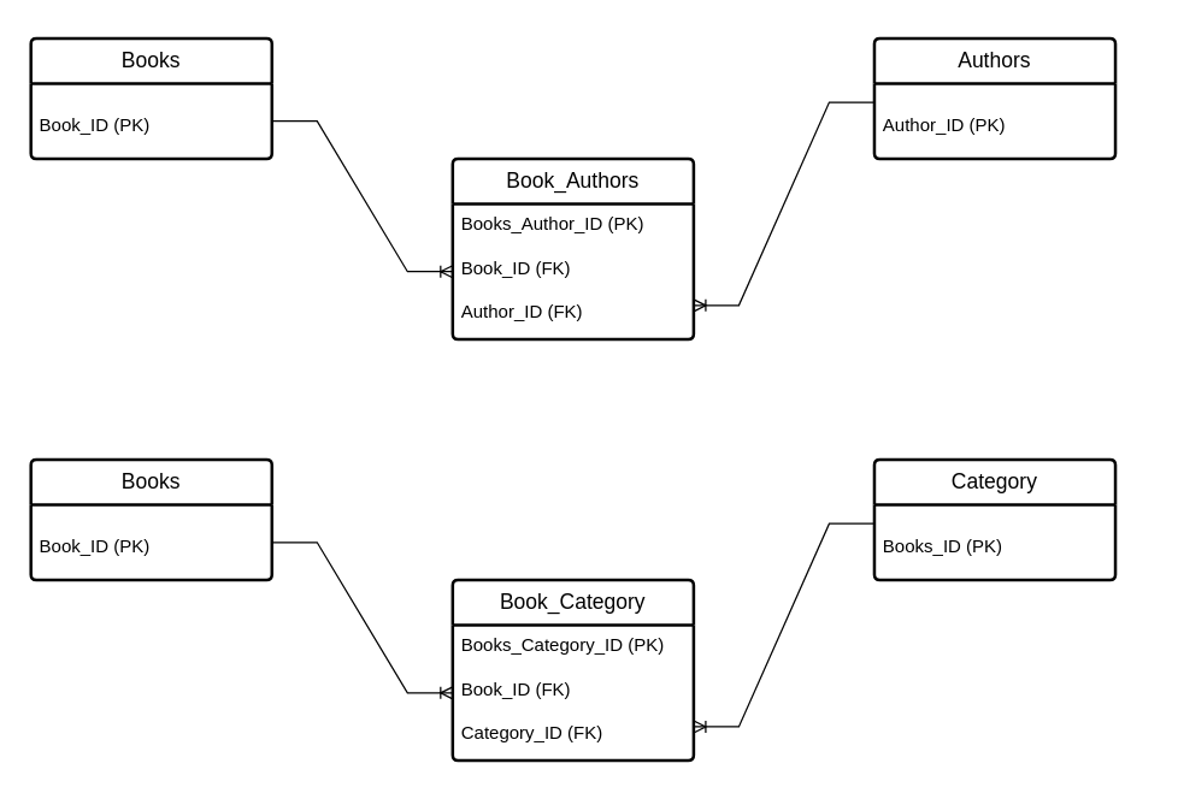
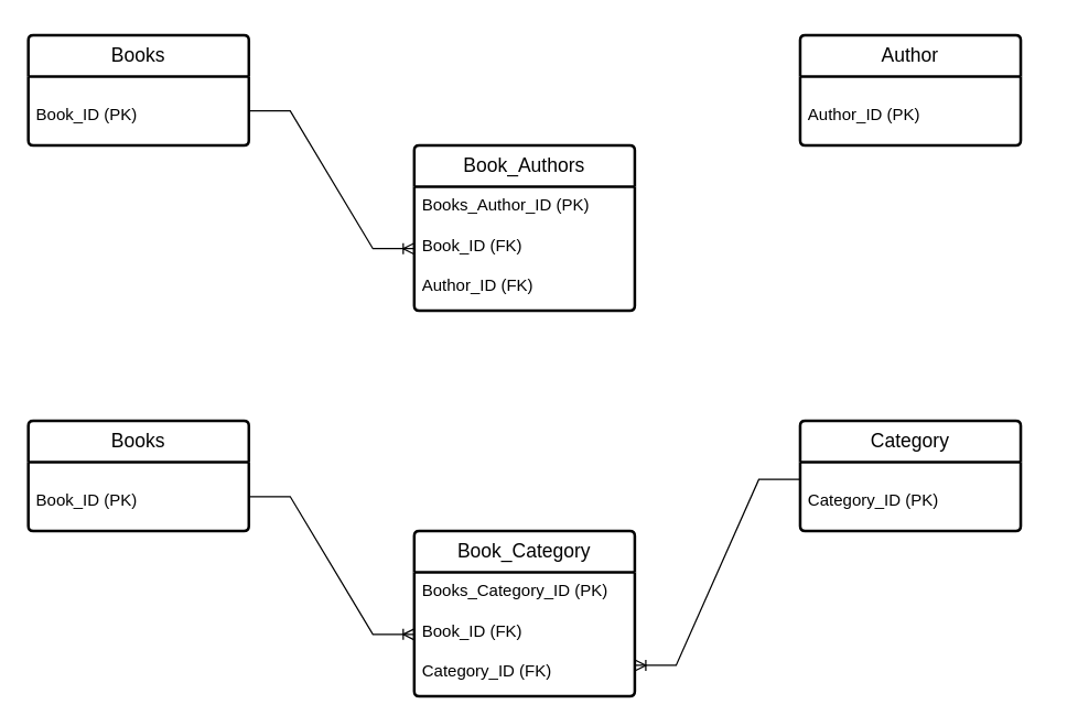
  <mxCell id="0" />
  <mxCell id="1" parent="0" />
  <mxCell id="2" value="Books" style="swimlane;childLayout=stackLayout;horizontal=1;startSize=30;horizontalStack=0;rounded=1;fontSize=14;fontStyle=0;strokeWidth=2;resizeParent=0;resizeLast=1;shadow=0;dashed=0;align=center;arcSize=4;whiteSpace=wrap;html=1;" vertex="1" parent="1"><mxGeometry x="20" y="25" width="160" height="80" as="geometry" /></mxCell>
  <mxCell id="3" value="&lt;div&gt;&lt;br&gt;&lt;/div&gt;Book_ID (PK)" style="align=left;strokeColor=none;fillColor=none;spacingLeft=4;fontSize=12;verticalAlign=top;resizable=0;rotatable=0;part=1;html=1;" vertex="1" parent="2"><mxGeometry y="30" width="160" height="50" as="geometry" /></mxCell>
  <mxCell id="4" value="Book_Authors" style="swimlane;childLayout=stackLayout;horizontal=1;startSize=30;horizontalStack=0;rounded=1;fontSize=14;fontStyle=0;strokeWidth=2;resizeParent=0;resizeLast=1;shadow=0;dashed=0;align=center;arcSize=4;whiteSpace=wrap;html=1;" vertex="1" parent="1"><mxGeometry x="300" y="105" width="160" height="120" as="geometry" /></mxCell>
  <mxCell id="5" value="&lt;div&gt;Books_Author_ID (PK)&lt;/div&gt;&lt;div&gt;&lt;br&gt;&lt;/div&gt;&lt;div&gt;Book_ID (FK)&lt;/div&gt;&lt;div&gt;&lt;br&gt;&lt;/div&gt;&lt;div&gt;Author_ID (FK)&lt;/div&gt;" style="align=left;strokeColor=none;fillColor=none;spacingLeft=4;fontSize=12;verticalAlign=top;resizable=0;rotatable=0;part=1;html=1;" vertex="1" parent="4"><mxGeometry y="30" width="160" height="90" as="geometry" /></mxCell>
- <mxCell id="6" value="Authors" style="swimlane;childLayout=stackLayout;horizontal=1;startSize=30;horizontalStack=0;rounded=1;fontSize=14;fontStyle=0;strokeWidth=2;resizeParent=0;resizeLast=1;shadow=0;dashed=0;align=center;arcSize=4;whiteSpace=wrap;html=1;" vertex="1" parent="1"><mxGeometry x="580" y="25" width="160" height="80" as="geometry" /></mxCell>
+ <mxCell id="6" value="Author" style="swimlane;childLayout=stackLayout;horizontal=1;startSize=30;horizontalStack=0;rounded=1;fontSize=14;fontStyle=0;strokeWidth=2;resizeParent=0;resizeLast=1;shadow=0;dashed=0;align=center;arcSize=4;whiteSpace=wrap;html=1;" vertex="1" parent="1"><mxGeometry x="580" y="25" width="160" height="80" as="geometry" /></mxCell>
  <mxCell id="7" value="&lt;div&gt;&lt;br&gt;&lt;/div&gt;&lt;div&gt;Author_ID (PK)&lt;/div&gt;" style="align=left;strokeColor=none;fillColor=none;spacingLeft=4;fontSize=12;verticalAlign=top;resizable=0;rotatable=0;part=1;html=1;" vertex="1" parent="6"><mxGeometry y="30" width="160" height="50" as="geometry" /></mxCell>
  <mxCell id="8" value="" style="edgeStyle=entityRelationEdgeStyle;fontSize=12;html=1;endArrow=ERoneToMany;rounded=0;exitX=1;exitY=0.5;exitDx=0;exitDy=0;entryX=0;entryY=0.5;entryDx=0;entryDy=0;" edge="1" parent="1" source="3" target="5"><mxGeometry width="100" height="100" relative="1" as="geometry"><mxPoint x="430" y="345" as="sourcePoint" /><mxPoint x="530" y="245" as="targetPoint" /></mxGeometry></mxCell>
- <mxCell id="9" value="" style="edgeStyle=entityRelationEdgeStyle;fontSize=12;html=1;endArrow=ERoneToMany;rounded=0;exitX=0;exitY=0.25;exitDx=0;exitDy=0;entryX=1;entryY=0.75;entryDx=0;entryDy=0;" edge="1" parent="1" source="7" target="5"><mxGeometry width="100" height="100" relative="1" as="geometry"><mxPoint x="580" y="75" as="sourcePoint" /><mxPoint x="700" y="175" as="targetPoint" /><Array as="points"><mxPoint x="760" y="20" /></Array></mxGeometry></mxCell>
  <mxCell id="10" value="Books" style="swimlane;childLayout=stackLayout;horizontal=1;startSize=30;horizontalStack=0;rounded=1;fontSize=14;fontStyle=0;strokeWidth=2;resizeParent=0;resizeLast=1;shadow=0;dashed=0;align=center;arcSize=4;whiteSpace=wrap;html=1;" vertex="1" parent="1"><mxGeometry x="20" y="305" width="160" height="80" as="geometry" /></mxCell>
  <mxCell id="11" value="&lt;div&gt;&lt;br&gt;&lt;/div&gt;Book_ID (PK)" style="align=left;strokeColor=none;fillColor=none;spacingLeft=4;fontSize=12;verticalAlign=top;resizable=0;rotatable=0;part=1;html=1;" vertex="1" parent="10"><mxGeometry y="30" width="160" height="50" as="geometry" /></mxCell>
  <mxCell id="12" value="Book_Category" style="swimlane;childLayout=stackLayout;horizontal=1;startSize=30;horizontalStack=0;rounded=1;fontSize=14;fontStyle=0;strokeWidth=2;resizeParent=0;resizeLast=1;shadow=0;dashed=0;align=center;arcSize=4;whiteSpace=wrap;html=1;" vertex="1" parent="1"><mxGeometry x="300" y="385" width="160" height="120" as="geometry" /></mxCell>
  <mxCell id="13" value="&lt;div&gt;Books_Category_ID (PK)&lt;/div&gt;&lt;div&gt;&lt;br&gt;&lt;/div&gt;&lt;div&gt;Book_ID (FK)&lt;/div&gt;&lt;div&gt;&lt;br&gt;&lt;/div&gt;&lt;div&gt;Category_ID (FK)&lt;/div&gt;" style="align=left;strokeColor=none;fillColor=none;spacingLeft=4;fontSize=12;verticalAlign=top;resizable=0;rotatable=0;part=1;html=1;" vertex="1" parent="12"><mxGeometry y="30" width="160" height="90" as="geometry" /></mxCell>
  <mxCell id="14" value="Category" style="swimlane;childLayout=stackLayout;horizontal=1;startSize=30;horizontalStack=0;rounded=1;fontSize=14;fontStyle=0;strokeWidth=2;resizeParent=0;resizeLast=1;shadow=0;dashed=0;align=center;arcSize=4;whiteSpace=wrap;html=1;" vertex="1" parent="1"><mxGeometry x="580" y="305" width="160" height="80" as="geometry" /></mxCell>
- <mxCell id="15" value="&lt;div&gt;&lt;br&gt;&lt;/div&gt;&lt;div&gt;Books_ID (PK)&lt;/div&gt;" style="align=left;strokeColor=none;fillColor=none;spacingLeft=4;fontSize=12;verticalAlign=top;resizable=0;rotatable=0;part=1;html=1;" vertex="1" parent="14"><mxGeometry y="30" width="160" height="50" as="geometry" /></mxCell>
+ <mxCell id="15" value="&lt;div&gt;&lt;br&gt;&lt;/div&gt;&lt;div&gt;Category_ID (PK)&lt;/div&gt;" style="align=left;strokeColor=none;fillColor=none;spacingLeft=4;fontSize=12;verticalAlign=top;resizable=0;rotatable=0;part=1;html=1;" vertex="1" parent="14"><mxGeometry y="30" width="160" height="50" as="geometry" /></mxCell>
  <mxCell id="16" value="" style="edgeStyle=entityRelationEdgeStyle;fontSize=12;html=1;endArrow=ERoneToMany;rounded=0;exitX=1;exitY=0.5;exitDx=0;exitDy=0;entryX=0;entryY=0.5;entryDx=0;entryDy=0;" edge="1" parent="1" source="11" target="13"><mxGeometry width="100" height="100" relative="1" as="geometry"><mxPoint x="430" y="625" as="sourcePoint" /><mxPoint x="530" y="525" as="targetPoint" /></mxGeometry></mxCell>
  <mxCell id="17" value="" style="edgeStyle=entityRelationEdgeStyle;fontSize=12;html=1;endArrow=ERoneToMany;rounded=0;exitX=0;exitY=0.25;exitDx=0;exitDy=0;entryX=1;entryY=0.75;entryDx=0;entryDy=0;" edge="1" parent="1" source="15" target="13"><mxGeometry width="100" height="100" relative="1" as="geometry"><mxPoint x="580" y="355" as="sourcePoint" /><mxPoint x="700" y="455" as="targetPoint" /><Array as="points"><mxPoint x="760" y="300" /></Array></mxGeometry></mxCell>
